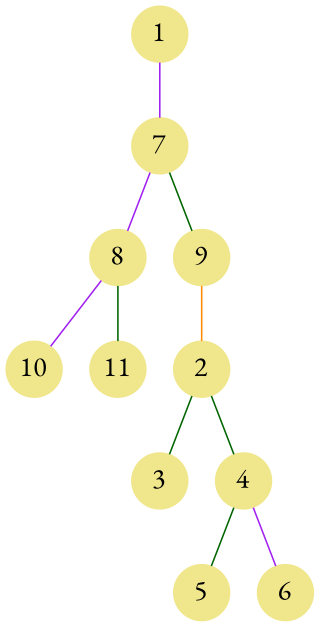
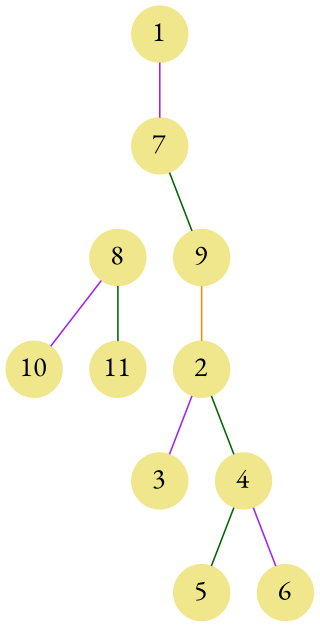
  graph {
    fontname="EB Garamond"
    node [color=khaki fixedsize=true fontcolor=black fontname="EB Garamond" fontsize=18 shape=circle style=filled]
    edge [color=purple fontname="EB Garamond"]
    n1 [label=1]
    n2 [label=7]
    n3 [label=2]
    n4 [label=3]
    n5 [label=4]
    n6 [label=8]
    n7 [label=9]
    n8 [label=5]
    n9 [label=6]
    n10 [label=10]
    n11 [label=11]
    n1 -- n2
-   n2 -- n6
    n2 -- n7 [color=darkgreen]
-   n3 -- n4 [color=darkgreen]
+   n3 -- n4
    n3 -- n5 [color=darkgreen]
    n5 -- n8 [color=darkgreen]
    n5 -- n9
    n6 -- n10
    n6 -- n11 [color=darkgreen]
    n7 -- n3 [color=darkorange]
  }
